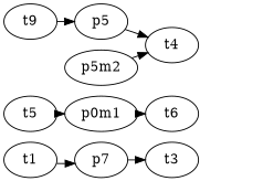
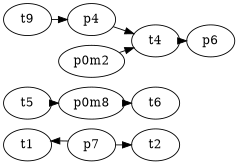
  digraph {
    nodesep=0.15
    rankdir=LR
    ranksep=0.02
    t1
    t5
    n3 [label=p7]
-   p0m1
+   p0m1 [label=p0m8]
    n5 [label=t6]
    n6 [label=t9]
-   p4 [label=p5]
-   t3
+   p4
+   t3 [label=t2]
    t4
-   p5m2
+   p6
+   p5m2 [label=p0m2]
    subgraph sub_1 {
      rank=same
      t1
      t5
    }
-   t1 -> n3
+   n3 -> t1
    t5 -> p0m1
    n3 -> t3
    p0m1 -> n5
    n6 -> p4
    p4 -> t4
+   t4 -> p6
    p5m2 -> t4
  }
